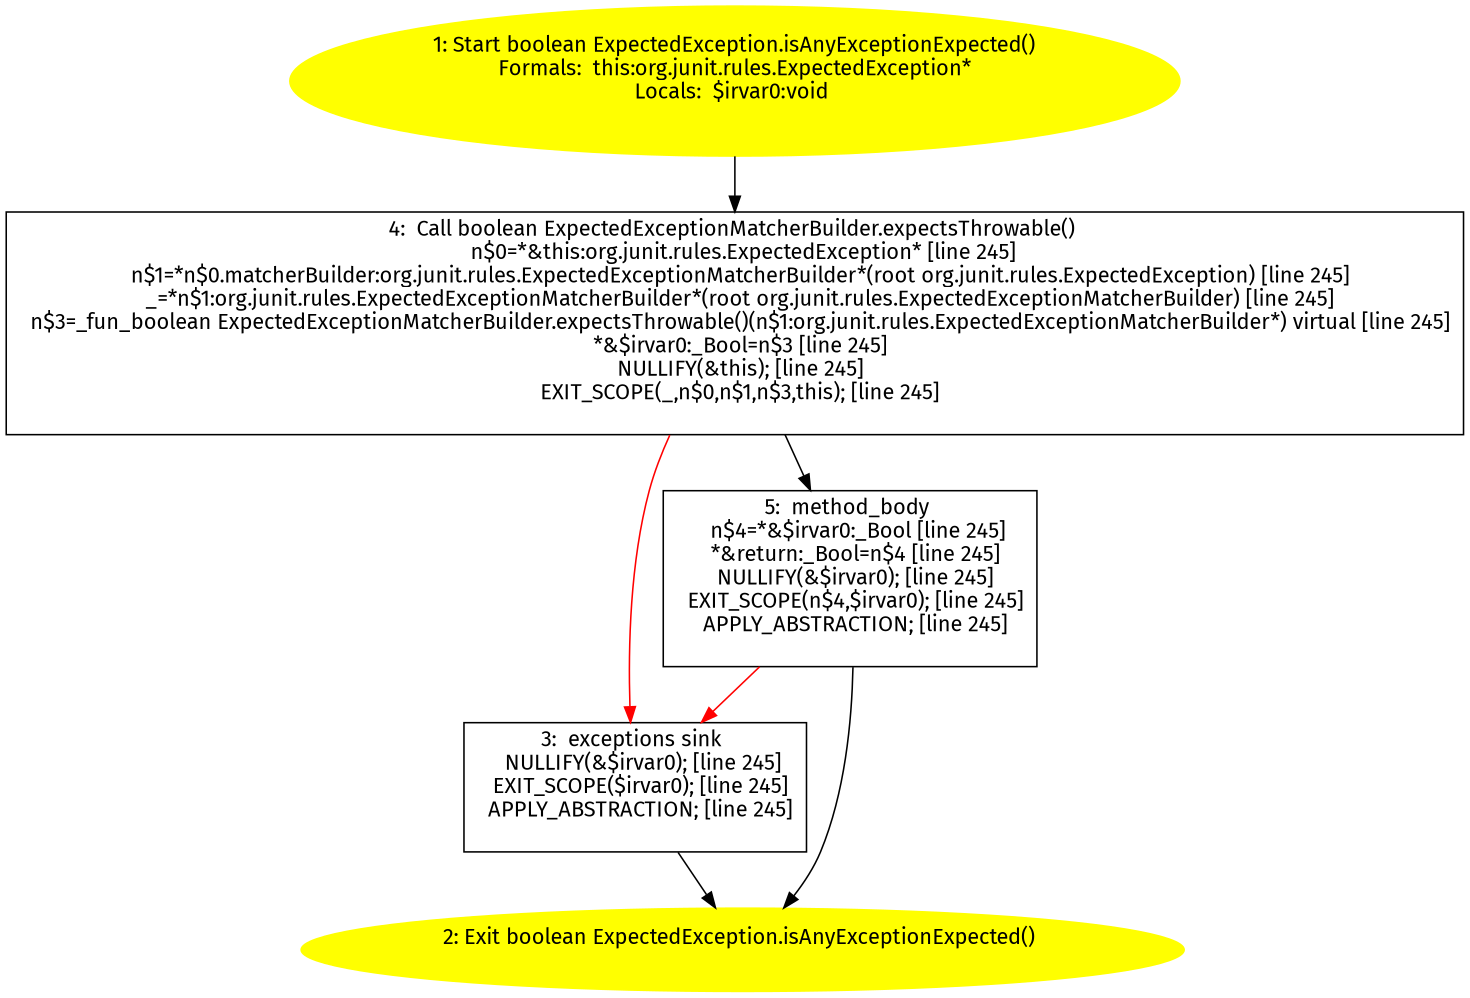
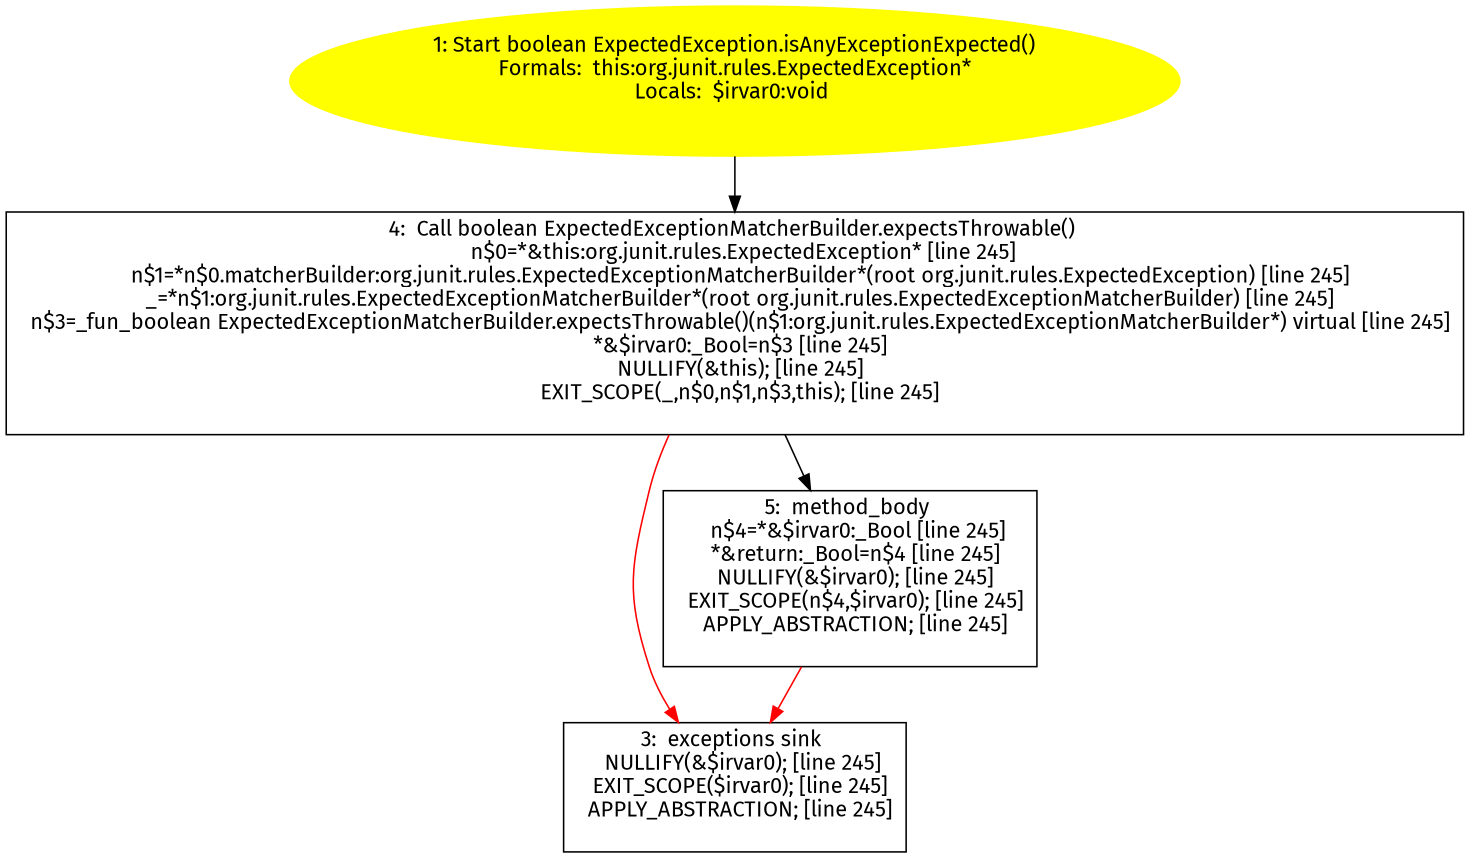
  digraph {
    fontname="Fira Sans"
    node [fontname="Fira Sans" shape=box]
    edge [fontname="Fira Sans"]
    n1 [color=yellow label="1: Start boolean ExpectedException.isAnyExceptionExpected()\nFormals:  this:org.junit.rules.ExpectedException*\nLocals:  $irvar0:void \n  " style=filled shape=""]
    n2 [label="4:  Call boolean ExpectedExceptionMatcherBuilder.expectsThrowable() \n   n$0=*&this:org.junit.rules.ExpectedException* [line 245]\n  n$1=*n$0.matcherBuilder:org.junit.rules.ExpectedExceptionMatcherBuilder*(root org.junit.rules.ExpectedException) [line 245]\n  _=*n$1:org.junit.rules.ExpectedExceptionMatcherBuilder*(root org.junit.rules.ExpectedExceptionMatcherBuilder) [line 245]\n  n$3=_fun_boolean ExpectedExceptionMatcherBuilder.expectsThrowable()(n$1:org.junit.rules.ExpectedExceptionMatcherBuilder*) virtual [line 245]\n  *&$irvar0:_Bool=n$3 [line 245]\n  NULLIFY(&this); [line 245]\n  EXIT_SCOPE(_,n$0,n$1,n$3,this); [line 245]\n "]
    n3 [label="3:  exceptions sink \n   NULLIFY(&$irvar0); [line 245]\n  EXIT_SCOPE($irvar0); [line 245]\n  APPLY_ABSTRACTION; [line 245]\n "]
    n4 [label="5:  method_body \n   n$4=*&$irvar0:_Bool [line 245]\n  *&return:_Bool=n$4 [line 245]\n  NULLIFY(&$irvar0); [line 245]\n  EXIT_SCOPE(n$4,$irvar0); [line 245]\n  APPLY_ABSTRACTION; [line 245]\n "]
-   n5 [color=yellow label="2: Exit boolean ExpectedException.isAnyExceptionExpected() \n  " style=filled shape=""]
    n1 -> n2
    n2 -> n3 [color=red]
    n2 -> n4
-   n3 -> n5
    n4 -> n3 [color=red]
-   n4 -> n5
  }
